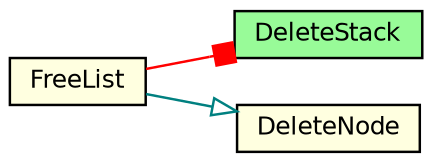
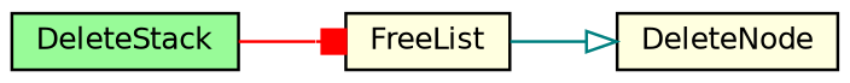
  digraph {
    rankdir=LR
    node [color=black fillcolor=lightyellow fontname=Helvetica fontsize=10 shape=record style=filled]
    edge [fontname=Helvetica fontsize=10 labelfontname=Helvetica labelfontsize=10 style=solid]
    n1 [fillcolor=palegreen fontcolor=black height=0.2 label=DeleteStack width=0.4]
    n2 [height=0.2 label=FreeList width=0.4]
    n3 [height=0.2 label=DeleteNode width=0.4]
-   n2 -> n1 [arrowhead=box color=red]
+   n1 -> n2 [arrowhead=box color=red]
    n2 -> n3 [arrowhead=onormal color=teal]
  }
